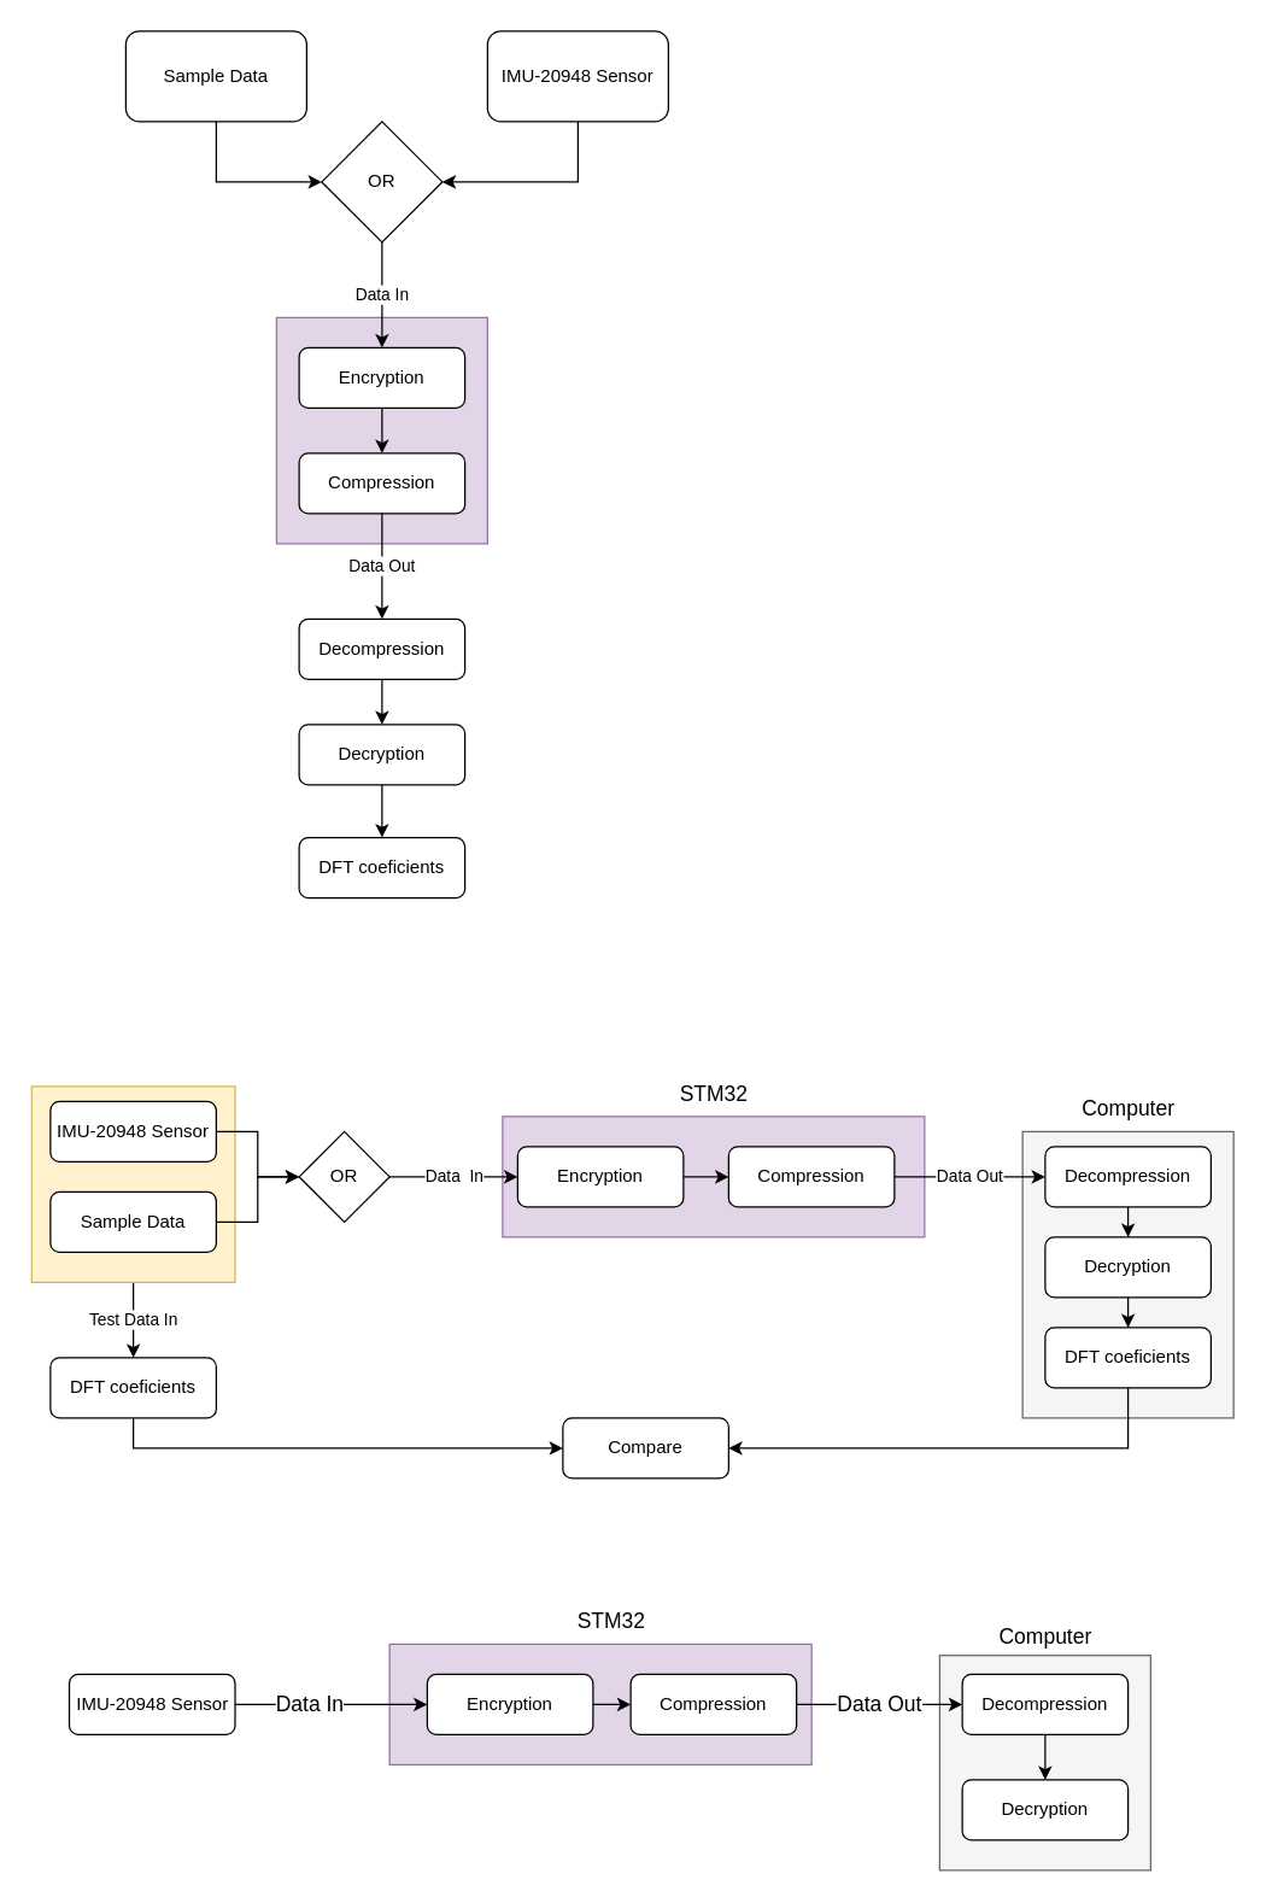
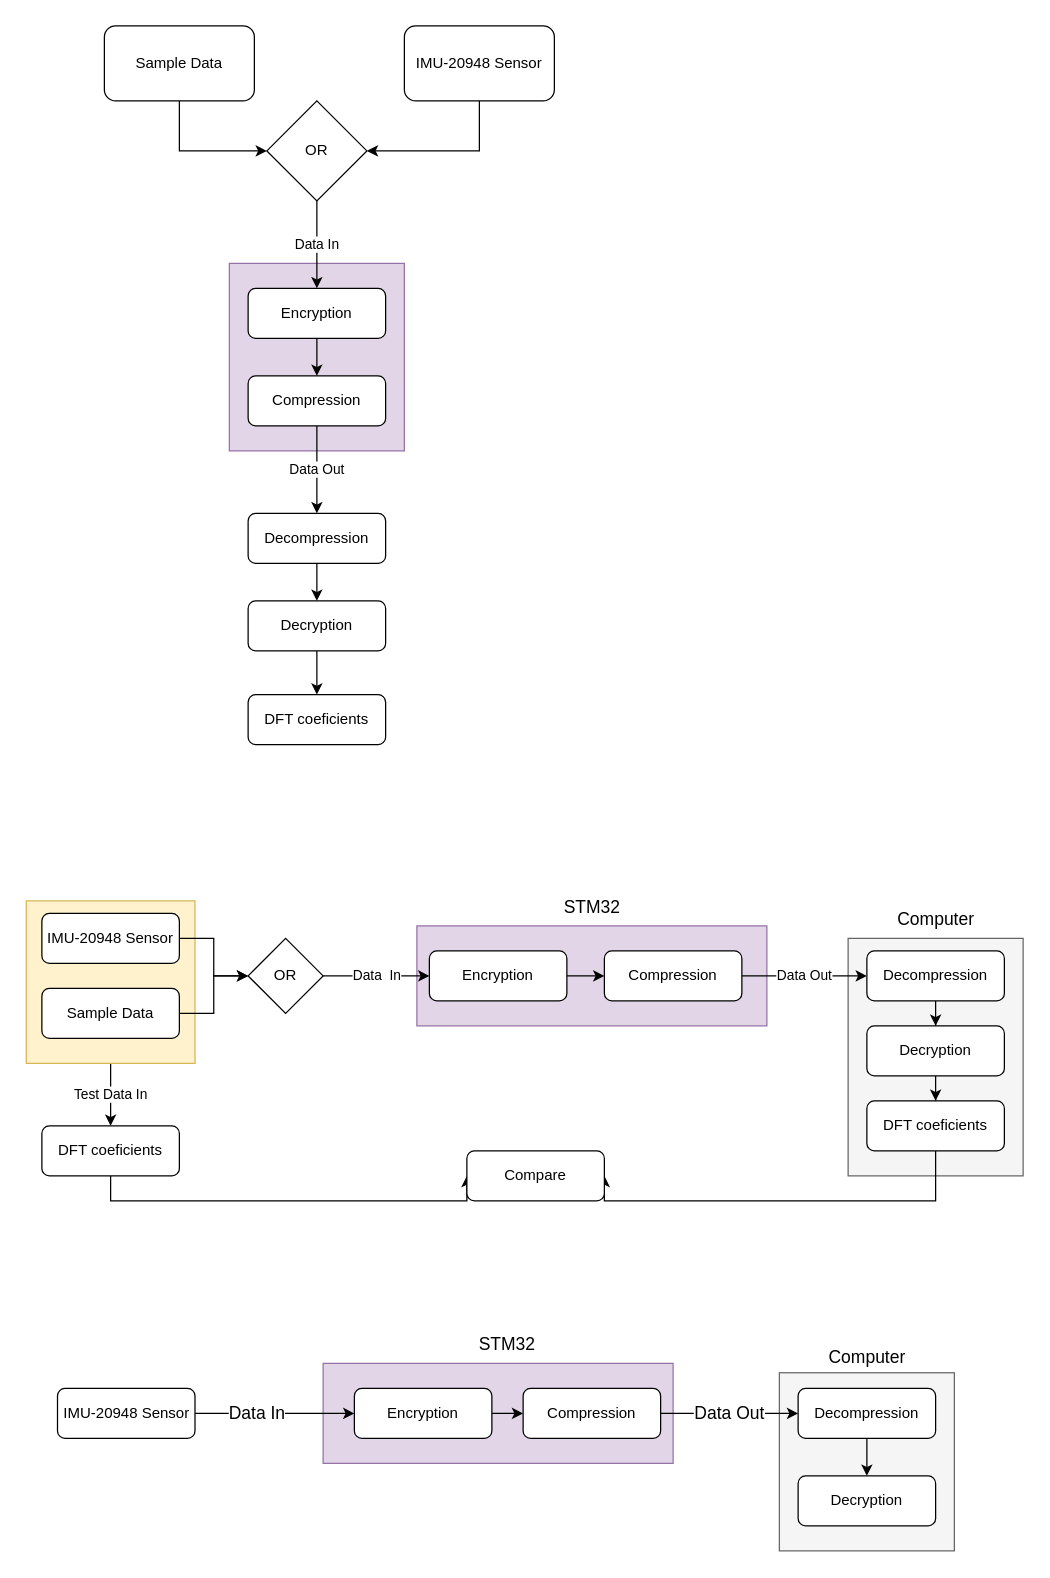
  <mxCell id="0" />
  <mxCell id="1" parent="0" />
  <mxCell id="2" value="" style="rounded=0;whiteSpace=wrap;html=1;fillColor=#f5f5f5;strokeColor=#666666;fontColor=#333333;" parent="1" vertex="1"><mxGeometry x="678" y="750" width="140" height="190" as="geometry" /></mxCell>
  <mxCell id="3" value="Test Data In" style="edgeStyle=orthogonalEdgeStyle;rounded=0;orthogonalLoop=1;jettySize=auto;html=1;" parent="1" source="4" target="40" edge="1"><mxGeometry relative="1" as="geometry" /></mxCell>
  <mxCell id="4" value="" style="rounded=0;whiteSpace=wrap;html=1;fillColor=#fff2cc;strokeColor=#d6b656;" parent="1" vertex="1"><mxGeometry x="20.5" y="720" width="135" height="130" as="geometry" /></mxCell>
  <mxCell id="5" value="" style="rounded=0;whiteSpace=wrap;html=1;fillColor=#e1d5e7;strokeColor=#9673a6;" parent="1" vertex="1"><mxGeometry x="333" y="740" width="280" height="80" as="geometry" /></mxCell>
  <mxCell id="6" value="" style="rounded=0;whiteSpace=wrap;html=1;fillColor=#e1d5e7;strokeColor=#9673a6;" parent="1" vertex="1"><mxGeometry x="183" y="210" width="140" height="150" as="geometry" /></mxCell>
  <mxCell id="7" value="" style="edgeStyle=orthogonalEdgeStyle;rounded=0;orthogonalLoop=1;jettySize=auto;html=1;" parent="1" source="8" target="16" edge="1"><mxGeometry relative="1" as="geometry" /></mxCell>
  <mxCell id="8" value="Encryption" style="rounded=1;whiteSpace=wrap;html=1;" parent="1" vertex="1"><mxGeometry x="198" y="230" width="110" height="40" as="geometry" /></mxCell>
  <mxCell id="9" style="edgeStyle=orthogonalEdgeStyle;rounded=0;orthogonalLoop=1;jettySize=auto;html=1;entryX=0;entryY=0.5;entryDx=0;entryDy=0;" parent="1" source="10" target="14" edge="1"><mxGeometry relative="1" as="geometry"><Array as="points"><mxPoint x="143" y="120" /></Array></mxGeometry></mxCell>
  <mxCell id="10" value="Sample Data" style="rounded=1;whiteSpace=wrap;html=1;" parent="1" vertex="1"><mxGeometry x="83" y="20" width="120" height="60" as="geometry" /></mxCell>
  <mxCell id="11" style="edgeStyle=orthogonalEdgeStyle;rounded=0;orthogonalLoop=1;jettySize=auto;html=1;entryX=1;entryY=0.5;entryDx=0;entryDy=0;" parent="1" source="12" target="14" edge="1"><mxGeometry relative="1" as="geometry"><Array as="points"><mxPoint x="383" y="120" /></Array></mxGeometry></mxCell>
  <mxCell id="12" value="IMU-20948 Sensor" style="rounded=1;whiteSpace=wrap;html=1;" parent="1" vertex="1"><mxGeometry x="323" y="20" width="120" height="60" as="geometry" /></mxCell>
  <mxCell id="13" value="Data In" style="edgeStyle=orthogonalEdgeStyle;rounded=0;orthogonalLoop=1;jettySize=auto;html=1;" parent="1" source="14" target="8" edge="1"><mxGeometry relative="1" as="geometry"><Array as="points"><mxPoint x="253" y="170" /><mxPoint x="253" y="170" /></Array></mxGeometry></mxCell>
  <mxCell id="14" value="OR" style="rhombus;whiteSpace=wrap;html=1;fillColor=none;" parent="1" vertex="1"><mxGeometry x="213" y="80" width="80" height="80" as="geometry" /></mxCell>
  <mxCell id="15" value="Data Out" style="edgeStyle=orthogonalEdgeStyle;rounded=0;orthogonalLoop=1;jettySize=auto;html=1;" parent="1" source="16" target="18" edge="1"><mxGeometry relative="1" as="geometry" /></mxCell>
  <mxCell id="16" value="Compression" style="rounded=1;whiteSpace=wrap;html=1;" parent="1" vertex="1"><mxGeometry x="198" y="300" width="110" height="40" as="geometry" /></mxCell>
  <mxCell id="17" value="" style="edgeStyle=orthogonalEdgeStyle;rounded=0;orthogonalLoop=1;jettySize=auto;html=1;" parent="1" source="18" target="20" edge="1"><mxGeometry relative="1" as="geometry" /></mxCell>
  <mxCell id="18" value="Decompression" style="rounded=1;whiteSpace=wrap;html=1;" parent="1" vertex="1"><mxGeometry x="198" y="410" width="110" height="40" as="geometry" /></mxCell>
  <mxCell id="19" value="" style="edgeStyle=orthogonalEdgeStyle;rounded=0;orthogonalLoop=1;jettySize=auto;html=1;" parent="1" source="20" target="21" edge="1"><mxGeometry relative="1" as="geometry" /></mxCell>
  <mxCell id="20" value="Decryption" style="rounded=1;whiteSpace=wrap;html=1;" parent="1" vertex="1"><mxGeometry x="198" y="480" width="110" height="40" as="geometry" /></mxCell>
  <mxCell id="21" value="DFT coeficients" style="rounded=1;whiteSpace=wrap;html=1;" parent="1" vertex="1"><mxGeometry x="198" y="555" width="110" height="40" as="geometry" /></mxCell>
  <mxCell id="22" value="Data&amp;nbsp; In" style="edgeStyle=orthogonalEdgeStyle;rounded=0;orthogonalLoop=1;jettySize=auto;html=1;" parent="1" source="23" target="25" edge="1"><mxGeometry relative="1" as="geometry" /></mxCell>
  <mxCell id="23" value="OR" style="rhombus;whiteSpace=wrap;html=1;fillColor=none;" parent="1" vertex="1"><mxGeometry x="198" y="750" width="60" height="60" as="geometry" /></mxCell>
  <mxCell id="24" value="" style="edgeStyle=orthogonalEdgeStyle;rounded=0;orthogonalLoop=1;jettySize=auto;html=1;" parent="1" source="25" target="29" edge="1"><mxGeometry relative="1" as="geometry" /></mxCell>
  <mxCell id="25" value="Encryption" style="rounded=1;whiteSpace=wrap;html=1;" parent="1" vertex="1"><mxGeometry x="343" y="760" width="110" height="40" as="geometry" /></mxCell>
  <mxCell id="26" style="edgeStyle=orthogonalEdgeStyle;rounded=0;orthogonalLoop=1;jettySize=auto;html=1;entryX=0;entryY=0.5;entryDx=0;entryDy=0;" parent="1" source="27" target="23" edge="1"><mxGeometry relative="1" as="geometry" /></mxCell>
  <mxCell id="27" value="Sample Data" style="rounded=1;whiteSpace=wrap;html=1;" parent="1" vertex="1"><mxGeometry x="33" y="790" width="110" height="40" as="geometry" /></mxCell>
  <mxCell id="28" value="Data Out" style="edgeStyle=orthogonalEdgeStyle;rounded=0;orthogonalLoop=1;jettySize=auto;html=1;" parent="1" source="29" target="31" edge="1"><mxGeometry relative="1" as="geometry" /></mxCell>
  <mxCell id="29" value="Compression" style="rounded=1;whiteSpace=wrap;html=1;" parent="1" vertex="1"><mxGeometry x="483" y="760" width="110" height="40" as="geometry" /></mxCell>
  <mxCell id="30" value="" style="edgeStyle=orthogonalEdgeStyle;rounded=0;orthogonalLoop=1;jettySize=auto;html=1;" parent="1" source="31" target="33" edge="1"><mxGeometry relative="1" as="geometry" /></mxCell>
  <mxCell id="31" value="Decompression" style="rounded=1;whiteSpace=wrap;html=1;" parent="1" vertex="1"><mxGeometry x="693" y="760" width="110" height="40" as="geometry" /></mxCell>
  <mxCell id="32" value="" style="edgeStyle=orthogonalEdgeStyle;rounded=0;orthogonalLoop=1;jettySize=auto;html=1;" parent="1" source="33" target="35" edge="1"><mxGeometry relative="1" as="geometry" /></mxCell>
  <mxCell id="33" value="Decryption" style="rounded=1;whiteSpace=wrap;html=1;" parent="1" vertex="1"><mxGeometry x="693" y="820" width="110" height="40" as="geometry" /></mxCell>
  <mxCell id="34" style="edgeStyle=orthogonalEdgeStyle;rounded=0;orthogonalLoop=1;jettySize=auto;html=1;entryX=1;entryY=0.5;entryDx=0;entryDy=0;" parent="1" source="35" target="41" edge="1"><mxGeometry relative="1" as="geometry"><Array as="points"><mxPoint x="748" y="960" /></Array></mxGeometry></mxCell>
  <mxCell id="35" value="DFT coeficients" style="rounded=1;whiteSpace=wrap;html=1;" parent="1" vertex="1"><mxGeometry x="693" y="880" width="110" height="40" as="geometry" /></mxCell>
  <mxCell id="36" style="edgeStyle=orthogonalEdgeStyle;rounded=0;orthogonalLoop=1;jettySize=auto;html=1;exitX=0.5;exitY=1;exitDx=0;exitDy=0;" parent="1" source="35" target="35" edge="1"><mxGeometry relative="1" as="geometry" /></mxCell>
  <mxCell id="37" style="edgeStyle=orthogonalEdgeStyle;rounded=0;orthogonalLoop=1;jettySize=auto;html=1;entryX=0;entryY=0.5;entryDx=0;entryDy=0;" parent="1" source="38" target="23" edge="1"><mxGeometry relative="1" as="geometry" /></mxCell>
  <mxCell id="38" value="IMU-20948 Sensor" style="rounded=1;whiteSpace=wrap;html=1;" parent="1" vertex="1"><mxGeometry x="33" y="730" width="110" height="40" as="geometry" /></mxCell>
  <mxCell id="39" value="" style="edgeStyle=orthogonalEdgeStyle;rounded=0;orthogonalLoop=1;jettySize=auto;html=1;entryX=0;entryY=0.5;entryDx=0;entryDy=0;" parent="1" source="40" target="41" edge="1"><mxGeometry relative="1" as="geometry"><mxPoint x="88" y="1000" as="targetPoint" /><Array as="points"><mxPoint x="88" y="960" /></Array></mxGeometry></mxCell>
  <mxCell id="40" value="DFT coeficients" style="rounded=1;whiteSpace=wrap;html=1;" parent="1" vertex="1"><mxGeometry x="33" y="900" width="110" height="40" as="geometry" /></mxCell>
- <mxCell id="41" value="Compare" style="rounded=1;whiteSpace=wrap;html=1;" parent="1" vertex="1"><mxGeometry x="373" y="940" width="110" height="40" as="geometry" /></mxCell>
+ <mxCell id="41" value="Compare" style="rounded=1;whiteSpace=wrap;html=1;" parent="1" vertex="1"><mxGeometry x="373" y="920" width="110" height="40" as="geometry" /></mxCell>
  <mxCell id="42" value="Computer" style="text;html=1;strokeColor=none;fillColor=none;align=center;verticalAlign=middle;whiteSpace=wrap;rounded=0;strokeWidth=1;fontSize=14;" parent="1" vertex="1"><mxGeometry x="710.5" y="720" width="75" height="30" as="geometry" /></mxCell>
  <mxCell id="43" value="" style="rounded=0;whiteSpace=wrap;html=1;fillColor=#f5f5f5;strokeColor=#666666;fontColor=#333333;" parent="1" vertex="1"><mxGeometry x="623" y="1097.5" width="140" height="142.5" as="geometry" /></mxCell>
  <mxCell id="44" value="" style="rounded=0;whiteSpace=wrap;html=1;fillColor=#e1d5e7;strokeColor=#9673a6;" parent="1" vertex="1"><mxGeometry x="258" y="1090" width="280" height="80" as="geometry" /></mxCell>
  <mxCell id="45" value="" style="edgeStyle=orthogonalEdgeStyle;rounded=0;orthogonalLoop=1;jettySize=auto;html=1;fontSize=14;" parent="1" source="46" target="48" edge="1"><mxGeometry relative="1" as="geometry" /></mxCell>
  <mxCell id="46" value="Encryption" style="rounded=1;whiteSpace=wrap;html=1;" parent="1" vertex="1"><mxGeometry x="283" y="1110" width="110" height="40" as="geometry" /></mxCell>
  <mxCell id="47" value="Data Out" style="edgeStyle=orthogonalEdgeStyle;rounded=0;orthogonalLoop=1;jettySize=auto;html=1;fontSize=14;" parent="1" source="48" target="50" edge="1"><mxGeometry relative="1" as="geometry" /></mxCell>
  <mxCell id="48" value="Compression" style="rounded=1;whiteSpace=wrap;html=1;" parent="1" vertex="1"><mxGeometry x="418" y="1110" width="110" height="40" as="geometry" /></mxCell>
  <mxCell id="49" value="" style="edgeStyle=orthogonalEdgeStyle;rounded=0;orthogonalLoop=1;jettySize=auto;html=1;fontSize=14;" parent="1" source="50" target="51" edge="1"><mxGeometry relative="1" as="geometry" /></mxCell>
  <mxCell id="50" value="Decompression" style="rounded=1;whiteSpace=wrap;html=1;" parent="1" vertex="1"><mxGeometry x="638" y="1110" width="110" height="40" as="geometry" /></mxCell>
  <mxCell id="51" value="Decryption" style="rounded=1;whiteSpace=wrap;html=1;" parent="1" vertex="1"><mxGeometry x="638" y="1180" width="110" height="40" as="geometry" /></mxCell>
  <mxCell id="52" value="" style="edgeStyle=orthogonalEdgeStyle;rounded=0;orthogonalLoop=1;jettySize=auto;html=1;fontSize=14;" parent="1" source="54" target="46" edge="1"><mxGeometry relative="1" as="geometry" /></mxCell>
  <mxCell id="53" value="Data In" style="edgeLabel;html=1;align=center;verticalAlign=middle;resizable=0;points=[];fontSize=14;" parent="52" vertex="1" connectable="0"><mxGeometry x="-0.236" y="1" relative="1" as="geometry"><mxPoint as="offset" /></mxGeometry></mxCell>
  <mxCell id="54" value="IMU-20948 Sensor" style="rounded=1;whiteSpace=wrap;html=1;" parent="1" vertex="1"><mxGeometry x="45.5" y="1110" width="110" height="40" as="geometry" /></mxCell>
  <mxCell id="55" value="Computer" style="text;html=1;strokeColor=none;fillColor=none;align=center;verticalAlign=middle;whiteSpace=wrap;rounded=0;strokeWidth=1;fontSize=14;" parent="1" vertex="1"><mxGeometry x="655.5" y="1070" width="75" height="30" as="geometry" /></mxCell>
  <mxCell id="56" style="edgeStyle=orthogonalEdgeStyle;rounded=0;orthogonalLoop=1;jettySize=auto;html=1;exitX=0.5;exitY=1;exitDx=0;exitDy=0;fontSize=14;" parent="1" source="43" target="43" edge="1"><mxGeometry relative="1" as="geometry" /></mxCell>
  <mxCell id="57" value="STM32" style="text;html=1;strokeColor=none;fillColor=none;align=center;verticalAlign=middle;whiteSpace=wrap;rounded=0;strokeWidth=1;fontSize=14;" parent="1" vertex="1"><mxGeometry x="435.5" y="710" width="75" height="30" as="geometry" /></mxCell>
  <mxCell id="58" value="STM32" style="text;html=1;strokeColor=none;fillColor=none;align=center;verticalAlign=middle;whiteSpace=wrap;rounded=0;strokeWidth=1;fontSize=14;" parent="1" vertex="1"><mxGeometry x="368" y="1060" width="75" height="30" as="geometry" /></mxCell>
